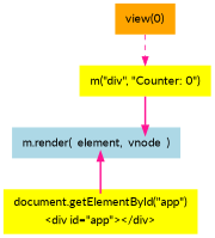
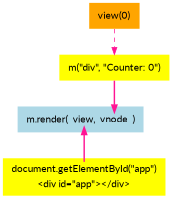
  digraph {
    fontname=Lato
    node [fillcolor=yellow shape=plaintext style=filled fontname=Lato]
    edge [color=deeppink style=bold fontname=Lato]
-   n1 [fillcolor=lightblue label=<     <table border="0">       <tr>         <td>m.render(</td>         <td port="element">element,</td>         <td port="vnode">vnode</td>         <td>)</td>       </tr>     </table>   >]
+   n1 [fillcolor=lightblue label=<     <table border="0">       <tr>         <td>m.render(</td>         <td port="element">view,</td>         <td port="vnode">vnode</td>         <td>)</td>       </tr>     </table>   >]
    n2 [label=<     <table border="0">       <tr>         <td port="app">document.getElementById("app")</td>       </tr>       <tr>         <td>&lt;div id="app"&gt;&lt;/div&gt;</td>       </tr>     </table>   >]
    n3 [label=<     <table border="0">       <tr>         <td>m("div", "Counter: 0")</td>       </tr>     </table>   >]
    n4 [fillcolor=orange label=<     <table border="0">       <tr>         <td>view(0)</td>       </tr>     </table>   >]
    n1 -> n2 [dir=back headport=app tailport=element]
    n3 -> n1 [headport=vnode]
    n4 -> n3 [style=dashed]
  }
